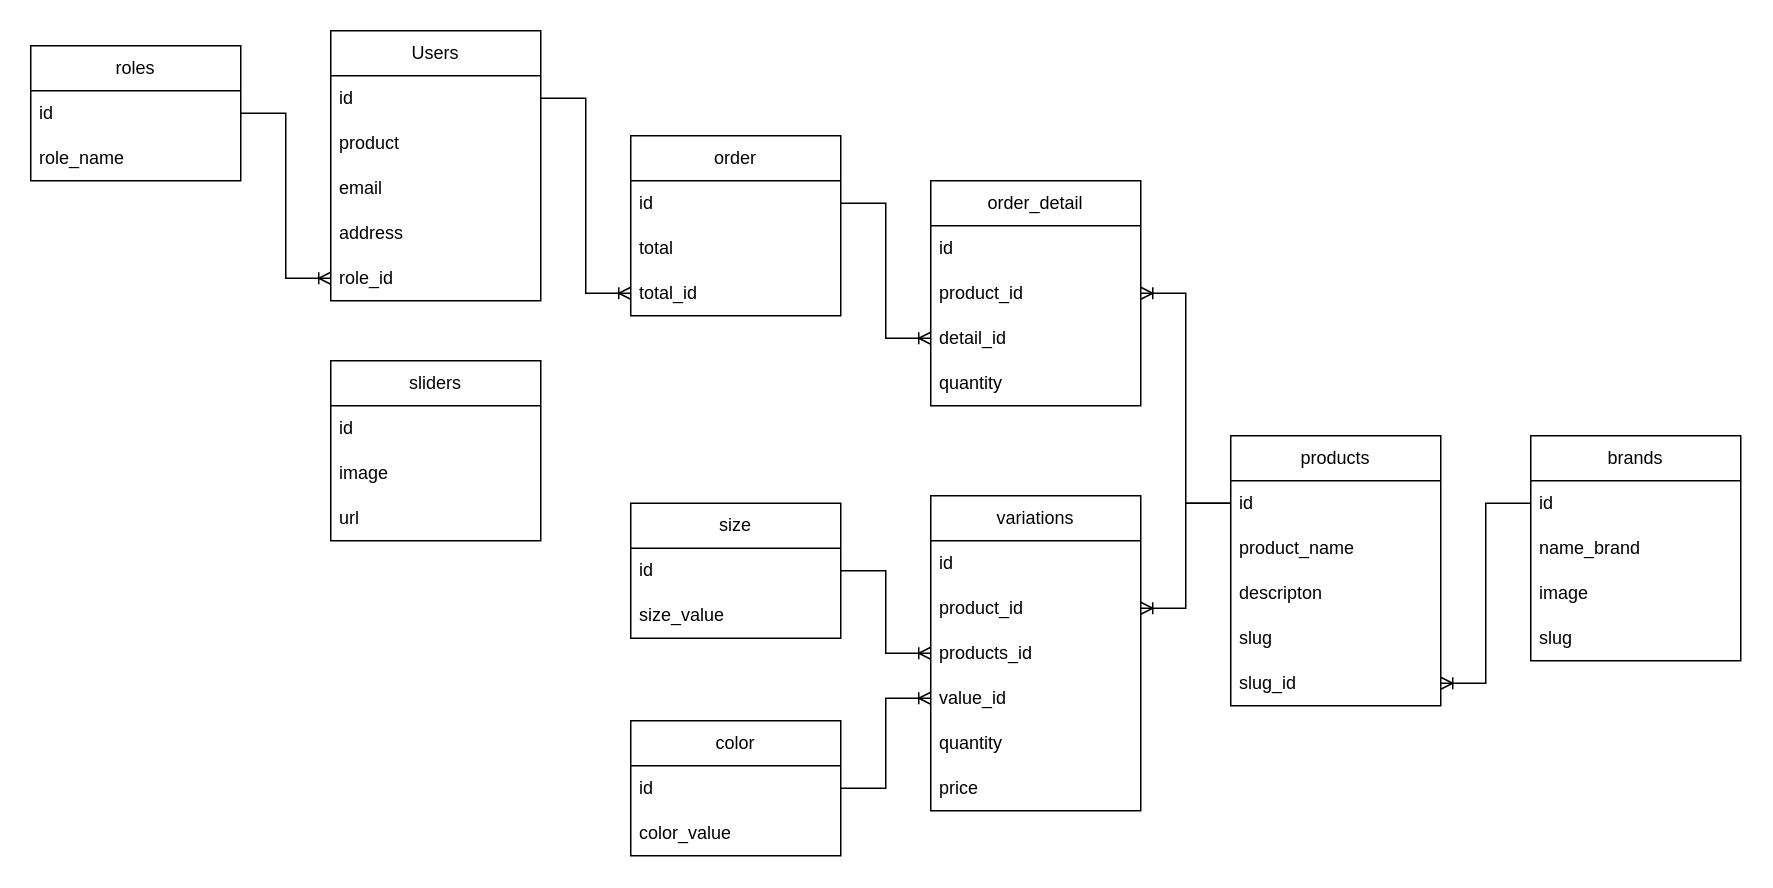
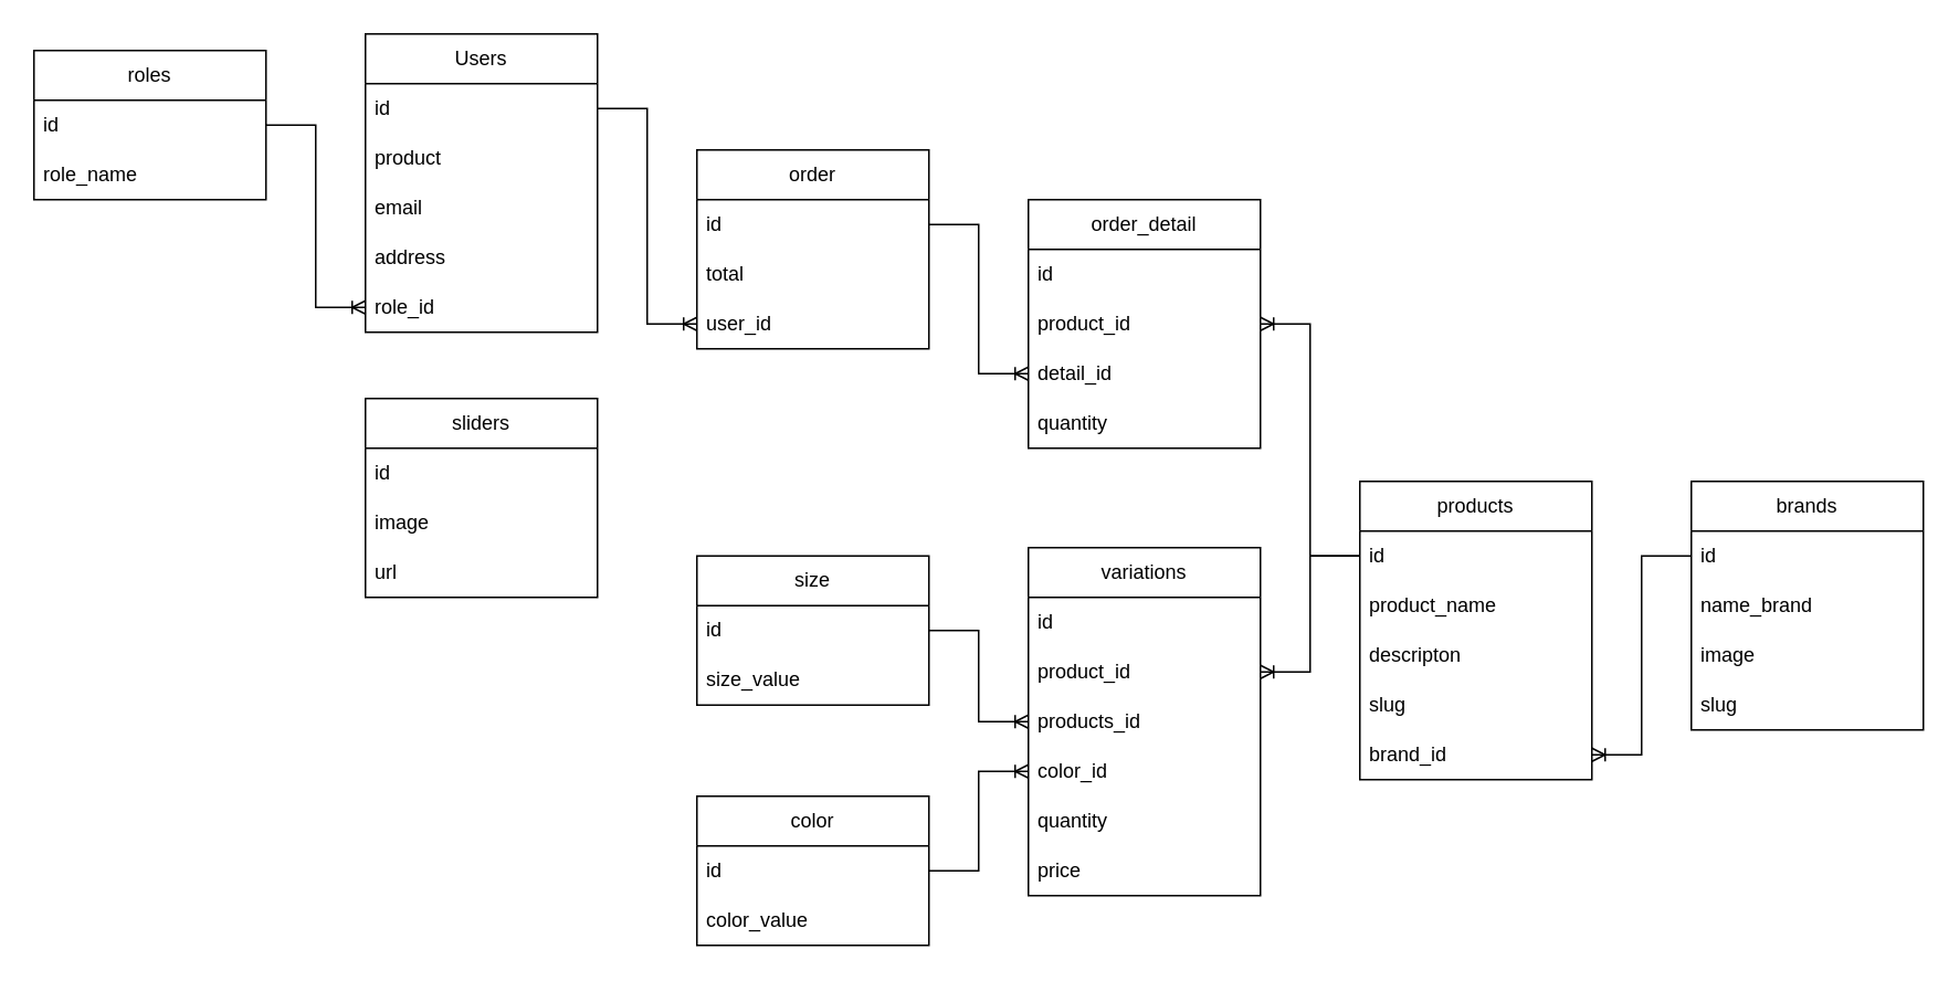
  <mxCell id="0" />
  <mxCell id="1" parent="0" />
  <mxCell id="2" value="Users" style="swimlane;fontStyle=0;childLayout=stackLayout;horizontal=1;startSize=30;horizontalStack=0;resizeParent=1;resizeParentMax=0;resizeLast=0;collapsible=1;marginBottom=0;whiteSpace=wrap;html=1;" vertex="1" parent="1"><mxGeometry x="220" y="20" width="140" height="180" as="geometry"><mxRectangle x="60" y="50" width="70" height="30" as="alternateBounds" /></mxGeometry></mxCell>
  <mxCell id="3" value="id" style="text;strokeColor=none;fillColor=none;align=left;verticalAlign=middle;spacingLeft=4;spacingRight=4;overflow=hidden;points=[[0,0.5],[1,0.5]];portConstraint=eastwest;rotatable=0;whiteSpace=wrap;html=1;shadow=0;" vertex="1" parent="2"><mxGeometry y="30" width="140" height="30" as="geometry" /></mxCell>
  <mxCell id="4" value="product" style="text;strokeColor=none;fillColor=none;align=left;verticalAlign=middle;spacingLeft=4;spacingRight=4;overflow=hidden;points=[[0,0.5],[1,0.5]];portConstraint=eastwest;rotatable=0;whiteSpace=wrap;html=1;" vertex="1" parent="2"><mxGeometry y="60" width="140" height="30" as="geometry" /></mxCell>
  <mxCell id="5" value="email" style="text;strokeColor=none;fillColor=none;align=left;verticalAlign=middle;spacingLeft=4;spacingRight=4;overflow=hidden;points=[[0,0.5],[1,0.5]];portConstraint=eastwest;rotatable=0;whiteSpace=wrap;html=1;" vertex="1" parent="2"><mxGeometry y="90" width="140" height="30" as="geometry" /></mxCell>
  <mxCell id="6" value="address" style="text;strokeColor=none;fillColor=none;align=left;verticalAlign=middle;spacingLeft=4;spacingRight=4;overflow=hidden;points=[[0,0.5],[1,0.5]];portConstraint=eastwest;rotatable=0;whiteSpace=wrap;html=1;" vertex="1" parent="2"><mxGeometry y="120" width="140" height="30" as="geometry" /></mxCell>
  <mxCell id="7" value="role_id" style="text;strokeColor=none;fillColor=none;align=left;verticalAlign=middle;spacingLeft=4;spacingRight=4;overflow=hidden;points=[[0,0.5],[1,0.5]];portConstraint=eastwest;rotatable=0;whiteSpace=wrap;html=1;" vertex="1" parent="2"><mxGeometry y="150" width="140" height="30" as="geometry" /></mxCell>
  <mxCell id="8" value="products" style="swimlane;fontStyle=0;childLayout=stackLayout;horizontal=1;startSize=30;horizontalStack=0;resizeParent=1;resizeParentMax=0;resizeLast=0;collapsible=1;marginBottom=0;whiteSpace=wrap;html=1;shadow=0;sketch=0;" vertex="1" parent="1"><mxGeometry x="820" y="290" width="140" height="180" as="geometry" /></mxCell>
  <mxCell id="9" value="id" style="text;strokeColor=none;fillColor=none;align=left;verticalAlign=middle;spacingLeft=4;spacingRight=4;overflow=hidden;points=[[0,0.5],[1,0.5]];portConstraint=eastwest;rotatable=0;whiteSpace=wrap;html=1;shadow=0;sketch=0;" vertex="1" parent="8"><mxGeometry y="30" width="140" height="30" as="geometry" /></mxCell>
  <mxCell id="10" value="product_name" style="text;strokeColor=none;fillColor=none;align=left;verticalAlign=middle;spacingLeft=4;spacingRight=4;overflow=hidden;points=[[0,0.5],[1,0.5]];portConstraint=eastwest;rotatable=0;whiteSpace=wrap;html=1;shadow=0;sketch=0;" vertex="1" parent="8"><mxGeometry y="60" width="140" height="30" as="geometry" /></mxCell>
  <mxCell id="11" value="descripton" style="text;strokeColor=none;fillColor=none;align=left;verticalAlign=middle;spacingLeft=4;spacingRight=4;overflow=hidden;points=[[0,0.5],[1,0.5]];portConstraint=eastwest;rotatable=0;whiteSpace=wrap;html=1;shadow=0;sketch=0;" vertex="1" parent="8"><mxGeometry y="90" width="140" height="30" as="geometry" /></mxCell>
  <mxCell id="12" value="slug" style="text;strokeColor=none;fillColor=none;align=left;verticalAlign=middle;spacingLeft=4;spacingRight=4;overflow=hidden;points=[[0,0.5],[1,0.5]];portConstraint=eastwest;rotatable=0;whiteSpace=wrap;html=1;shadow=0;sketch=0;" vertex="1" parent="8"><mxGeometry y="120" width="140" height="30" as="geometry" /></mxCell>
- <mxCell id="13" value="slug_id" style="text;strokeColor=none;fillColor=none;align=left;verticalAlign=middle;spacingLeft=4;spacingRight=4;overflow=hidden;points=[[0,0.5],[1,0.5]];portConstraint=eastwest;rotatable=0;whiteSpace=wrap;html=1;shadow=0;sketch=0;" vertex="1" parent="8"><mxGeometry y="150" width="140" height="30" as="geometry" /></mxCell>
+ <mxCell id="13" value="brand_id" style="text;strokeColor=none;fillColor=none;align=left;verticalAlign=middle;spacingLeft=4;spacingRight=4;overflow=hidden;points=[[0,0.5],[1,0.5]];portConstraint=eastwest;rotatable=0;whiteSpace=wrap;html=1;shadow=0;sketch=0;" vertex="1" parent="8"><mxGeometry y="150" width="140" height="30" as="geometry" /></mxCell>
  <mxCell id="14" value="order" style="swimlane;fontStyle=0;childLayout=stackLayout;horizontal=1;startSize=30;horizontalStack=0;resizeParent=1;resizeParentMax=0;resizeLast=0;collapsible=1;marginBottom=0;whiteSpace=wrap;html=1;shadow=0;sketch=0;" vertex="1" parent="1"><mxGeometry x="420" y="90" width="140" height="120" as="geometry" /></mxCell>
  <mxCell id="15" value="id" style="text;strokeColor=none;fillColor=none;align=left;verticalAlign=middle;spacingLeft=4;spacingRight=4;overflow=hidden;points=[[0,0.5],[1,0.5]];portConstraint=eastwest;rotatable=0;whiteSpace=wrap;html=1;shadow=0;sketch=0;" vertex="1" parent="14"><mxGeometry y="30" width="140" height="30" as="geometry" /></mxCell>
  <mxCell id="16" value="total" style="text;strokeColor=none;fillColor=none;align=left;verticalAlign=middle;spacingLeft=4;spacingRight=4;overflow=hidden;points=[[0,0.5],[1,0.5]];portConstraint=eastwest;rotatable=0;whiteSpace=wrap;html=1;shadow=0;sketch=0;" vertex="1" parent="14"><mxGeometry y="60" width="140" height="30" as="geometry" /></mxCell>
- <mxCell id="17" value="total_id" style="text;strokeColor=none;fillColor=none;align=left;verticalAlign=middle;spacingLeft=4;spacingRight=4;overflow=hidden;points=[[0,0.5],[1,0.5]];portConstraint=eastwest;rotatable=0;whiteSpace=wrap;html=1;shadow=0;sketch=0;" vertex="1" parent="14"><mxGeometry y="90" width="140" height="30" as="geometry" /></mxCell>
+ <mxCell id="17" value="user_id" style="text;strokeColor=none;fillColor=none;align=left;verticalAlign=middle;spacingLeft=4;spacingRight=4;overflow=hidden;points=[[0,0.5],[1,0.5]];portConstraint=eastwest;rotatable=0;whiteSpace=wrap;html=1;shadow=0;sketch=0;" vertex="1" parent="14"><mxGeometry y="90" width="140" height="30" as="geometry" /></mxCell>
  <mxCell id="18" value="order_detail" style="swimlane;fontStyle=0;childLayout=stackLayout;horizontal=1;startSize=30;horizontalStack=0;resizeParent=1;resizeParentMax=0;resizeLast=0;collapsible=1;marginBottom=0;whiteSpace=wrap;html=1;shadow=0;sketch=0;" vertex="1" parent="1"><mxGeometry x="620" y="120" width="140" height="150" as="geometry" /></mxCell>
  <mxCell id="19" value="id" style="text;strokeColor=none;fillColor=none;align=left;verticalAlign=middle;spacingLeft=4;spacingRight=4;overflow=hidden;points=[[0,0.5],[1,0.5]];portConstraint=eastwest;rotatable=0;whiteSpace=wrap;html=1;shadow=0;sketch=0;" vertex="1" parent="18"><mxGeometry y="30" width="140" height="30" as="geometry" /></mxCell>
  <mxCell id="20" value="product_id" style="text;strokeColor=none;fillColor=none;align=left;verticalAlign=middle;spacingLeft=4;spacingRight=4;overflow=hidden;points=[[0,0.5],[1,0.5]];portConstraint=eastwest;rotatable=0;whiteSpace=wrap;html=1;shadow=0;sketch=0;" vertex="1" parent="18"><mxGeometry y="60" width="140" height="30" as="geometry" /></mxCell>
  <mxCell id="21" value="detail_id" style="text;strokeColor=none;fillColor=none;align=left;verticalAlign=middle;spacingLeft=4;spacingRight=4;overflow=hidden;points=[[0,0.5],[1,0.5]];portConstraint=eastwest;rotatable=0;whiteSpace=wrap;html=1;shadow=0;sketch=0;" vertex="1" parent="18"><mxGeometry y="90" width="140" height="30" as="geometry" /></mxCell>
  <mxCell id="22" value="quantity" style="text;strokeColor=none;fillColor=none;align=left;verticalAlign=middle;spacingLeft=4;spacingRight=4;overflow=hidden;points=[[0,0.5],[1,0.5]];portConstraint=eastwest;rotatable=0;whiteSpace=wrap;html=1;shadow=0;sketch=0;" vertex="1" parent="18"><mxGeometry y="120" width="140" height="30" as="geometry" /></mxCell>
  <mxCell id="23" value="brands" style="swimlane;fontStyle=0;childLayout=stackLayout;horizontal=1;startSize=30;horizontalStack=0;resizeParent=1;resizeParentMax=0;resizeLast=0;collapsible=1;marginBottom=0;whiteSpace=wrap;html=1;shadow=0;sketch=0;" vertex="1" parent="1"><mxGeometry x="1020" y="290" width="140" height="150" as="geometry" /></mxCell>
  <mxCell id="24" value="id" style="text;strokeColor=none;fillColor=none;align=left;verticalAlign=middle;spacingLeft=4;spacingRight=4;overflow=hidden;points=[[0,0.5],[1,0.5]];portConstraint=eastwest;rotatable=0;whiteSpace=wrap;html=1;shadow=0;sketch=0;" vertex="1" parent="23"><mxGeometry y="30" width="140" height="30" as="geometry" /></mxCell>
  <mxCell id="25" value="name_brand" style="text;strokeColor=none;fillColor=none;align=left;verticalAlign=middle;spacingLeft=4;spacingRight=4;overflow=hidden;points=[[0,0.5],[1,0.5]];portConstraint=eastwest;rotatable=0;whiteSpace=wrap;html=1;shadow=0;sketch=0;" vertex="1" parent="23"><mxGeometry y="60" width="140" height="30" as="geometry" /></mxCell>
  <mxCell id="26" value="image" style="text;strokeColor=none;fillColor=none;align=left;verticalAlign=middle;spacingLeft=4;spacingRight=4;overflow=hidden;points=[[0,0.5],[1,0.5]];portConstraint=eastwest;rotatable=0;whiteSpace=wrap;html=1;shadow=0;sketch=0;" vertex="1" parent="23"><mxGeometry y="90" width="140" height="30" as="geometry" /></mxCell>
  <mxCell id="27" value="slug" style="text;strokeColor=none;fillColor=none;align=left;verticalAlign=middle;spacingLeft=4;spacingRight=4;overflow=hidden;points=[[0,0.5],[1,0.5]];portConstraint=eastwest;rotatable=0;whiteSpace=wrap;html=1;shadow=0;sketch=0;" vertex="1" parent="23"><mxGeometry y="120" width="140" height="30" as="geometry" /></mxCell>
  <mxCell id="28" value="color" style="swimlane;fontStyle=0;childLayout=stackLayout;horizontal=1;startSize=30;horizontalStack=0;resizeParent=1;resizeParentMax=0;resizeLast=0;collapsible=1;marginBottom=0;whiteSpace=wrap;html=1;shadow=0;sketch=0;" vertex="1" parent="1"><mxGeometry x="420" y="480" width="140" height="90" as="geometry" /></mxCell>
  <mxCell id="29" value="id" style="text;strokeColor=none;fillColor=none;align=left;verticalAlign=middle;spacingLeft=4;spacingRight=4;overflow=hidden;points=[[0,0.5],[1,0.5]];portConstraint=eastwest;rotatable=0;whiteSpace=wrap;html=1;shadow=0;sketch=0;" vertex="1" parent="28"><mxGeometry y="30" width="140" height="30" as="geometry" /></mxCell>
  <mxCell id="30" value="color_value" style="text;strokeColor=none;fillColor=none;align=left;verticalAlign=middle;spacingLeft=4;spacingRight=4;overflow=hidden;points=[[0,0.5],[1,0.5]];portConstraint=eastwest;rotatable=0;whiteSpace=wrap;html=1;shadow=0;sketch=0;" vertex="1" parent="28"><mxGeometry y="60" width="140" height="30" as="geometry" /></mxCell>
  <mxCell id="31" value="size" style="swimlane;fontStyle=0;childLayout=stackLayout;horizontal=1;startSize=30;horizontalStack=0;resizeParent=1;resizeParentMax=0;resizeLast=0;collapsible=1;marginBottom=0;whiteSpace=wrap;html=1;shadow=0;sketch=0;" vertex="1" parent="1"><mxGeometry x="420" y="335" width="140" height="90" as="geometry" /></mxCell>
  <mxCell id="32" value="id" style="text;strokeColor=none;fillColor=none;align=left;verticalAlign=middle;spacingLeft=4;spacingRight=4;overflow=hidden;points=[[0,0.5],[1,0.5]];portConstraint=eastwest;rotatable=0;whiteSpace=wrap;html=1;shadow=0;sketch=0;" vertex="1" parent="31"><mxGeometry y="30" width="140" height="30" as="geometry" /></mxCell>
  <mxCell id="33" value="size_value" style="text;strokeColor=none;fillColor=none;align=left;verticalAlign=middle;spacingLeft=4;spacingRight=4;overflow=hidden;points=[[0,0.5],[1,0.5]];portConstraint=eastwest;rotatable=0;whiteSpace=wrap;html=1;shadow=0;sketch=0;" vertex="1" parent="31"><mxGeometry y="60" width="140" height="30" as="geometry" /></mxCell>
  <mxCell id="34" value="variations" style="swimlane;fontStyle=0;childLayout=stackLayout;horizontal=1;startSize=30;horizontalStack=0;resizeParent=1;resizeParentMax=0;resizeLast=0;collapsible=1;marginBottom=0;whiteSpace=wrap;html=1;shadow=0;sketch=0;" vertex="1" parent="1"><mxGeometry x="620" y="330" width="140" height="210" as="geometry" /></mxCell>
  <mxCell id="35" value="id" style="text;strokeColor=none;fillColor=none;align=left;verticalAlign=middle;spacingLeft=4;spacingRight=4;overflow=hidden;points=[[0,0.5],[1,0.5]];portConstraint=eastwest;rotatable=0;whiteSpace=wrap;html=1;shadow=0;sketch=0;" vertex="1" parent="34"><mxGeometry y="30" width="140" height="30" as="geometry" /></mxCell>
  <mxCell id="36" value="product_id" style="text;strokeColor=none;fillColor=none;align=left;verticalAlign=middle;spacingLeft=4;spacingRight=4;overflow=hidden;points=[[0,0.5],[1,0.5]];portConstraint=eastwest;rotatable=0;whiteSpace=wrap;html=1;shadow=0;sketch=0;" vertex="1" parent="34"><mxGeometry y="60" width="140" height="30" as="geometry" /></mxCell>
  <mxCell id="37" value="products_id" style="text;strokeColor=none;fillColor=none;align=left;verticalAlign=middle;spacingLeft=4;spacingRight=4;overflow=hidden;points=[[0,0.5],[1,0.5]];portConstraint=eastwest;rotatable=0;whiteSpace=wrap;html=1;shadow=0;sketch=0;" vertex="1" parent="34"><mxGeometry y="90" width="140" height="30" as="geometry" /></mxCell>
- <mxCell id="38" value="value_id" style="text;strokeColor=none;fillColor=none;align=left;verticalAlign=middle;spacingLeft=4;spacingRight=4;overflow=hidden;points=[[0,0.5],[1,0.5]];portConstraint=eastwest;rotatable=0;whiteSpace=wrap;html=1;shadow=0;sketch=0;" vertex="1" parent="34"><mxGeometry y="120" width="140" height="30" as="geometry" /></mxCell>
+ <mxCell id="38" value="color_id" style="text;strokeColor=none;fillColor=none;align=left;verticalAlign=middle;spacingLeft=4;spacingRight=4;overflow=hidden;points=[[0,0.5],[1,0.5]];portConstraint=eastwest;rotatable=0;whiteSpace=wrap;html=1;shadow=0;sketch=0;" vertex="1" parent="34"><mxGeometry y="120" width="140" height="30" as="geometry" /></mxCell>
  <mxCell id="39" value="quantity" style="text;strokeColor=none;fillColor=none;align=left;verticalAlign=middle;spacingLeft=4;spacingRight=4;overflow=hidden;points=[[0,0.5],[1,0.5]];portConstraint=eastwest;rotatable=0;whiteSpace=wrap;html=1;shadow=0;sketch=0;" vertex="1" parent="34"><mxGeometry y="150" width="140" height="30" as="geometry" /></mxCell>
  <mxCell id="40" value="price" style="text;strokeColor=none;fillColor=none;align=left;verticalAlign=middle;spacingLeft=4;spacingRight=4;overflow=hidden;points=[[0,0.5],[1,0.5]];portConstraint=eastwest;rotatable=0;whiteSpace=wrap;html=1;shadow=0;sketch=0;" vertex="1" parent="34"><mxGeometry y="180" width="140" height="30" as="geometry" /></mxCell>
  <mxCell id="41" value="sliders" style="swimlane;fontStyle=0;childLayout=stackLayout;horizontal=1;startSize=30;horizontalStack=0;resizeParent=1;resizeParentMax=0;resizeLast=0;collapsible=1;marginBottom=0;whiteSpace=wrap;html=1;shadow=0;sketch=0;" vertex="1" parent="1"><mxGeometry x="220" y="240" width="140" height="120" as="geometry" /></mxCell>
  <mxCell id="42" value="id" style="text;strokeColor=none;fillColor=none;align=left;verticalAlign=middle;spacingLeft=4;spacingRight=4;overflow=hidden;points=[[0,0.5],[1,0.5]];portConstraint=eastwest;rotatable=0;whiteSpace=wrap;html=1;shadow=0;sketch=0;" vertex="1" parent="41"><mxGeometry y="30" width="140" height="30" as="geometry" /></mxCell>
  <mxCell id="43" value="image" style="text;strokeColor=none;fillColor=none;align=left;verticalAlign=middle;spacingLeft=4;spacingRight=4;overflow=hidden;points=[[0,0.5],[1,0.5]];portConstraint=eastwest;rotatable=0;whiteSpace=wrap;html=1;shadow=0;sketch=0;" vertex="1" parent="41"><mxGeometry y="60" width="140" height="30" as="geometry" /></mxCell>
  <mxCell id="44" value="url" style="text;strokeColor=none;fillColor=none;align=left;verticalAlign=middle;spacingLeft=4;spacingRight=4;overflow=hidden;points=[[0,0.5],[1,0.5]];portConstraint=eastwest;rotatable=0;whiteSpace=wrap;html=1;shadow=0;sketch=0;" vertex="1" parent="41"><mxGeometry y="90" width="140" height="30" as="geometry" /></mxCell>
  <mxCell id="45" value="roles" style="swimlane;fontStyle=0;childLayout=stackLayout;horizontal=1;startSize=30;horizontalStack=0;resizeParent=1;resizeParentMax=0;resizeLast=0;collapsible=1;marginBottom=0;whiteSpace=wrap;html=1;shadow=0;sketch=0;" vertex="1" parent="1"><mxGeometry x="20" y="30" width="140" height="90" as="geometry" /></mxCell>
  <mxCell id="46" value="id" style="text;strokeColor=none;fillColor=none;align=left;verticalAlign=middle;spacingLeft=4;spacingRight=4;overflow=hidden;points=[[0,0.5],[1,0.5]];portConstraint=eastwest;rotatable=0;whiteSpace=wrap;html=1;shadow=0;sketch=0;" vertex="1" parent="45"><mxGeometry y="30" width="140" height="30" as="geometry" /></mxCell>
  <mxCell id="47" value="role_name" style="text;strokeColor=none;fillColor=none;align=left;verticalAlign=middle;spacingLeft=4;spacingRight=4;overflow=hidden;points=[[0,0.5],[1,0.5]];portConstraint=eastwest;rotatable=0;whiteSpace=wrap;html=1;shadow=0;sketch=0;" vertex="1" parent="45"><mxGeometry y="60" width="140" height="30" as="geometry" /></mxCell>
  <mxCell id="48" value="" style="edgeStyle=entityRelationEdgeStyle;fontSize=12;html=1;endArrow=ERoneToMany;rounded=0;exitX=1;exitY=0.5;exitDx=0;exitDy=0;entryX=0;entryY=0.5;entryDx=0;entryDy=0;" edge="1" parent="1" source="46" target="7"><mxGeometry width="100" height="100" relative="1" as="geometry"><mxPoint x="360" y="210" as="sourcePoint" /><mxPoint x="120" y="160" as="targetPoint" /></mxGeometry></mxCell>
  <mxCell id="49" value="" style="edgeStyle=entityRelationEdgeStyle;fontSize=12;html=1;endArrow=ERoneToMany;rounded=0;exitX=1;exitY=0.5;exitDx=0;exitDy=0;entryX=0;entryY=0.5;entryDx=0;entryDy=0;" edge="1" parent="1" source="3" target="17"><mxGeometry width="100" height="100" relative="1" as="geometry"><mxPoint x="170" y="75" as="sourcePoint" /><mxPoint x="420" y="200" as="targetPoint" /></mxGeometry></mxCell>
  <mxCell id="50" value="" style="edgeStyle=entityRelationEdgeStyle;fontSize=12;html=1;endArrow=ERoneToMany;rounded=0;exitX=1;exitY=0.5;exitDx=0;exitDy=0;" edge="1" parent="1" source="15" target="21"><mxGeometry width="100" height="100" relative="1" as="geometry"><mxPoint x="550" y="240" as="sourcePoint" /><mxPoint x="530" y="350" as="targetPoint" /></mxGeometry></mxCell>
  <mxCell id="51" value="" style="edgeStyle=entityRelationEdgeStyle;fontSize=12;html=1;endArrow=ERoneToMany;rounded=0;exitX=0;exitY=0.5;exitDx=0;exitDy=0;entryX=1;entryY=0.5;entryDx=0;entryDy=0;" edge="1" parent="1" source="9" target="36"><mxGeometry width="100" height="100" relative="1" as="geometry"><mxPoint x="750" y="310" as="sourcePoint" /><mxPoint x="790" y="370" as="targetPoint" /></mxGeometry></mxCell>
  <mxCell id="52" value="" style="edgeStyle=entityRelationEdgeStyle;fontSize=12;html=1;endArrow=ERoneToMany;rounded=0;exitX=1;exitY=0.5;exitDx=0;exitDy=0;" edge="1" parent="1" source="29" target="38"><mxGeometry width="100" height="100" relative="1" as="geometry"><mxPoint x="880" y="460" as="sourcePoint" /><mxPoint x="800" y="610" as="targetPoint" /></mxGeometry></mxCell>
  <mxCell id="53" value="" style="edgeStyle=entityRelationEdgeStyle;fontSize=12;html=1;endArrow=ERoneToMany;rounded=0;exitX=1;exitY=0.5;exitDx=0;exitDy=0;entryX=0;entryY=0.5;entryDx=0;entryDy=0;" edge="1" parent="1" source="32" target="37"><mxGeometry width="100" height="100" relative="1" as="geometry"><mxPoint x="480" y="385" as="sourcePoint" /><mxPoint x="630" y="475" as="targetPoint" /></mxGeometry></mxCell>
  <mxCell id="54" value="" style="edgeStyle=entityRelationEdgeStyle;fontSize=12;html=1;endArrow=ERoneToMany;rounded=0;exitX=0;exitY=0.5;exitDx=0;exitDy=0;entryX=1;entryY=0.5;entryDx=0;entryDy=0;" edge="1" parent="1" source="24" target="13"><mxGeometry width="100" height="100" relative="1" as="geometry"><mxPoint x="830" y="295" as="sourcePoint" /><mxPoint x="770" y="415" as="targetPoint" /></mxGeometry></mxCell>
  <mxCell id="55" value="" style="edgeStyle=entityRelationEdgeStyle;fontSize=12;html=1;endArrow=ERoneToMany;rounded=0;exitX=0;exitY=0.5;exitDx=0;exitDy=0;entryX=1;entryY=0.5;entryDx=0;entryDy=0;" edge="1" parent="1" source="9" target="20"><mxGeometry width="100" height="100" relative="1" as="geometry"><mxPoint x="830" y="295" as="sourcePoint" /><mxPoint x="770" y="415" as="targetPoint" /></mxGeometry></mxCell>
